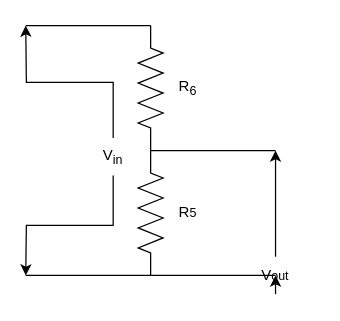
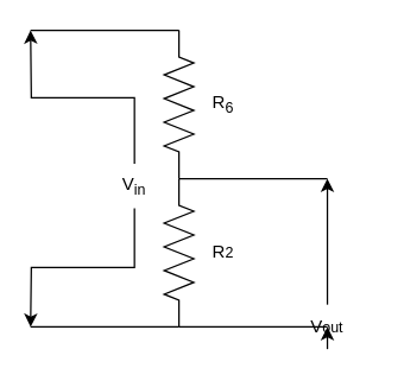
  <mxCell id="0" />
  <mxCell id="1" parent="0" />
  <mxCell id="2" value="" style="pointerEvents=1;verticalLabelPosition=bottom;shadow=0;dashed=0;align=center;html=1;verticalAlign=top;shape=mxgraph.electrical.resistors.resistor_2;rotation=90;" vertex="1" parent="1"><mxGeometry x="70" y="60" width="100" height="20" as="geometry" /></mxCell>
  <mxCell id="3" value="" style="pointerEvents=1;verticalLabelPosition=bottom;shadow=0;dashed=0;align=center;html=1;verticalAlign=top;shape=mxgraph.electrical.resistors.resistor_2;rotation=90;" vertex="1" parent="1"><mxGeometry x="70" y="160" width="100" height="20" as="geometry" /></mxCell>
  <mxCell id="4" value="" style="endArrow=none;html=1;rounded=0;entryX=0;entryY=0.5;entryDx=0;entryDy=0;entryPerimeter=0;" edge="1" parent="1" target="3"><mxGeometry width="50" height="50" relative="1" as="geometry"><mxPoint x="220" y="120" as="sourcePoint" /><mxPoint x="150" y="160" as="targetPoint" /></mxGeometry></mxCell>
  <mxCell id="5" value="" style="endArrow=none;html=1;rounded=0;entryX=0;entryY=0.5;entryDx=0;entryDy=0;entryPerimeter=0;" edge="1" parent="1"><mxGeometry width="50" height="50" relative="1" as="geometry"><mxPoint x="220" y="220" as="sourcePoint" /><mxPoint x="120" y="220" as="targetPoint" /></mxGeometry></mxCell>
  <mxCell id="6" value="" style="endArrow=none;html=1;rounded=0;entryX=0;entryY=0.5;entryDx=0;entryDy=0;entryPerimeter=0;" edge="1" parent="1"><mxGeometry width="50" height="50" relative="1" as="geometry"><mxPoint x="120" y="20" as="sourcePoint" /><mxPoint x="20" y="20" as="targetPoint" /></mxGeometry></mxCell>
  <mxCell id="7" value="" style="endArrow=none;html=1;rounded=0;entryX=0;entryY=0.5;entryDx=0;entryDy=0;entryPerimeter=0;" edge="1" parent="1"><mxGeometry width="50" height="50" relative="1" as="geometry"><mxPoint x="120" y="220" as="sourcePoint" /><mxPoint x="20" y="220" as="targetPoint" /></mxGeometry></mxCell>
  <mxCell id="8" style="edgeStyle=orthogonalEdgeStyle;rounded=0;orthogonalLoop=1;jettySize=auto;html=1;exitX=0.5;exitY=0;exitDx=0;exitDy=0;" edge="1" parent="1" source="10"><mxGeometry relative="1" as="geometry"><mxPoint x="20" y="20" as="targetPoint" /></mxGeometry></mxCell>
  <mxCell id="9" style="edgeStyle=orthogonalEdgeStyle;rounded=0;orthogonalLoop=1;jettySize=auto;html=1;exitX=0.5;exitY=1;exitDx=0;exitDy=0;" edge="1" parent="1" source="10"><mxGeometry relative="1" as="geometry"><mxPoint x="20" y="220" as="targetPoint" /></mxGeometry></mxCell>
  <mxCell id="10" value="V&lt;sub&gt;in&lt;/sub&gt;" style="text;html=1;strokeColor=none;fillColor=none;align=center;verticalAlign=middle;whiteSpace=wrap;rounded=0;" vertex="1" parent="1"><mxGeometry x="60" y="110" width="60" height="30" as="geometry" /></mxCell>
  <mxCell id="11" style="edgeStyle=orthogonalEdgeStyle;rounded=0;orthogonalLoop=1;jettySize=auto;html=1;exitX=0.5;exitY=0;exitDx=0;exitDy=0;" edge="1" parent="1" source="13"><mxGeometry relative="1" as="geometry"><mxPoint x="220" y="120" as="targetPoint" /></mxGeometry></mxCell>
  <mxCell id="12" style="edgeStyle=orthogonalEdgeStyle;rounded=0;orthogonalLoop=1;jettySize=auto;html=1;exitX=0.5;exitY=1;exitDx=0;exitDy=0;" edge="1" parent="1" source="13"><mxGeometry relative="1" as="geometry"><mxPoint x="220" y="220" as="targetPoint" /></mxGeometry></mxCell>
  <mxCell id="13" value="V&lt;span style=&quot;font-size: 10px;&quot;&gt;out&lt;/span&gt;" style="text;html=1;strokeColor=none;fillColor=none;align=center;verticalAlign=middle;whiteSpace=wrap;rounded=0;" vertex="1" parent="1"><mxGeometry x="190" y="205" width="60" height="30" as="geometry" /></mxCell>
  <mxCell id="14" value="R&lt;sub&gt;6&lt;/sub&gt;" style="text;html=1;strokeColor=none;fillColor=none;align=center;verticalAlign=middle;whiteSpace=wrap;rounded=0;" vertex="1" parent="1"><mxGeometry x="120" y="55" width="60" height="30" as="geometry" /></mxCell>
- <mxCell id="15" value="R&lt;span style=&quot;font-size: 10px;&quot;&gt;5&lt;/span&gt;" style="text;html=1;strokeColor=none;fillColor=none;align=center;verticalAlign=middle;whiteSpace=wrap;rounded=0;" vertex="1" parent="1"><mxGeometry x="120" y="155" width="60" height="30" as="geometry" /></mxCell>
+ <mxCell id="15" value="R&lt;span style=&quot;font-size: 10px;&quot;&gt;2&lt;/span&gt;" style="text;html=1;strokeColor=none;fillColor=none;align=center;verticalAlign=middle;whiteSpace=wrap;rounded=0;" vertex="1" parent="1"><mxGeometry x="120" y="155" width="60" height="30" as="geometry" /></mxCell>
